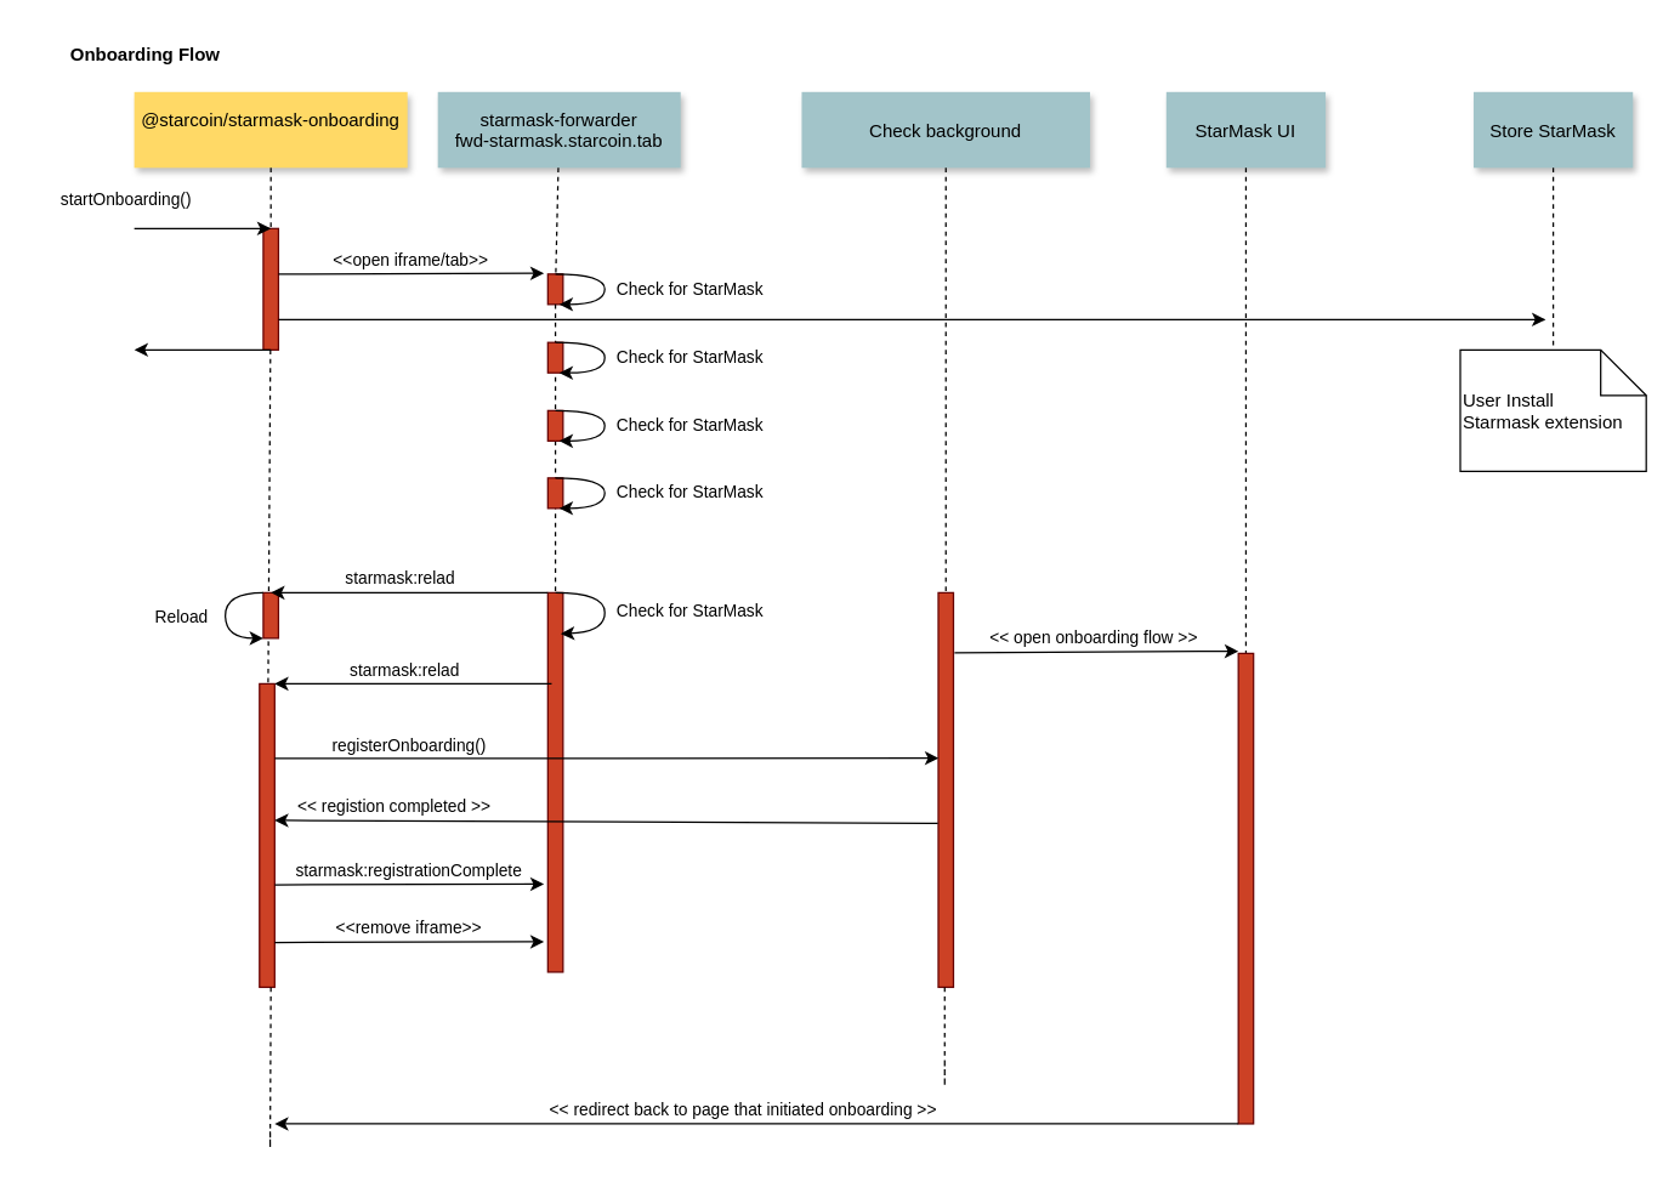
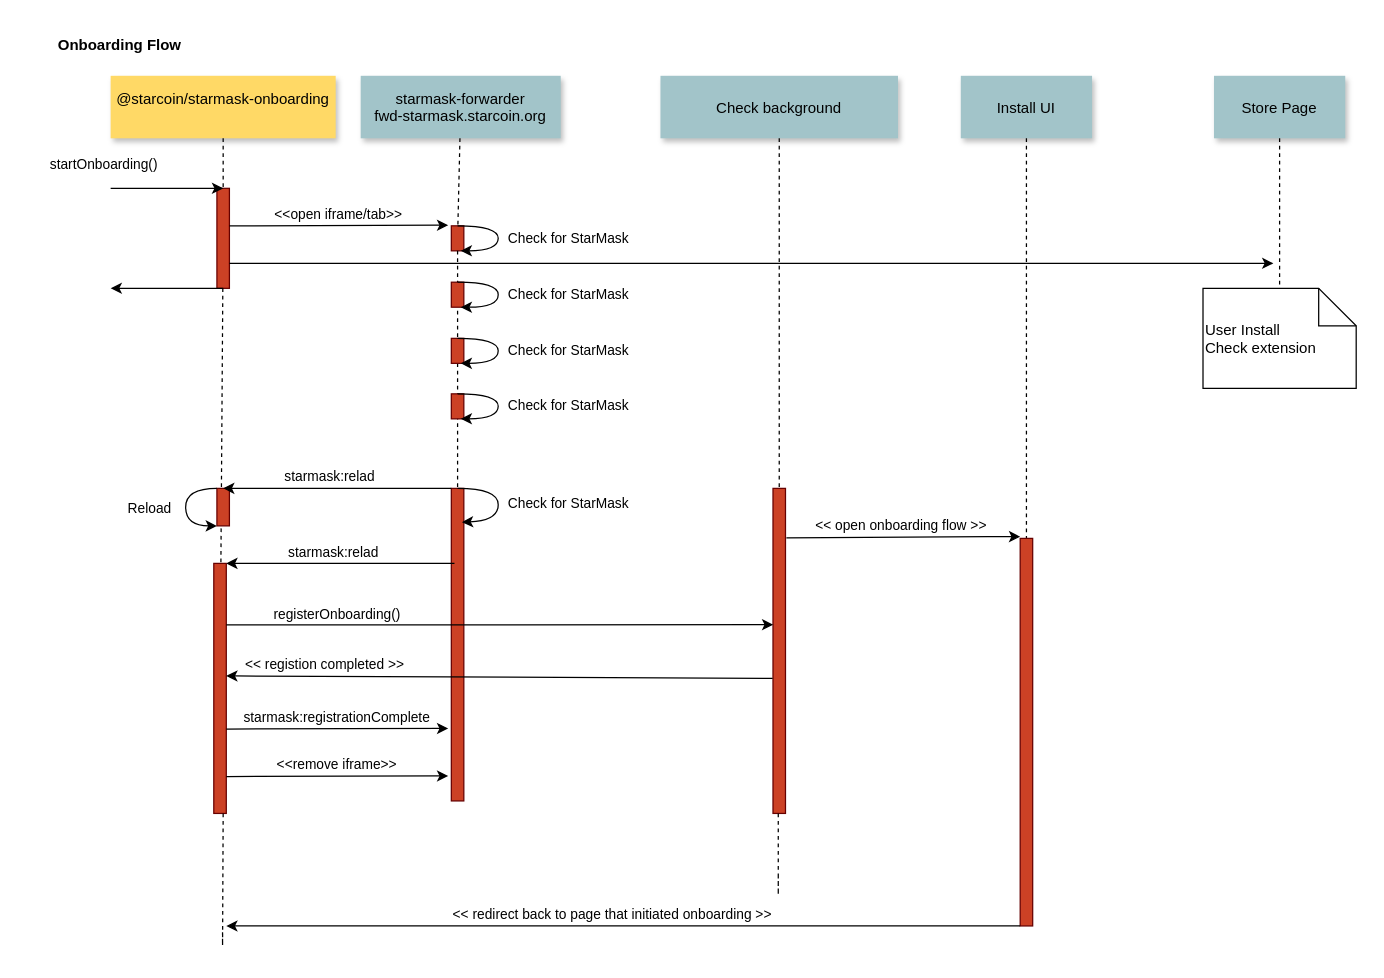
  <mxCell id="0" />
  <mxCell id="1" parent="0" />
  <mxCell id="2" value="" style="fillColor=#CC4125;strokeColor=#660000" parent="1" vertex="1"><mxGeometry x="173" y="150" width="10" height="80" as="geometry" /></mxCell>
  <mxCell id="3" value="startOnboarding()" style="edgeStyle=none;verticalLabelPosition=top;verticalAlign=bottom;labelPosition=left;align=right" parent="1" edge="1"><mxGeometry width="100" height="100" as="geometry"><mxPoint x="88" y="150" as="sourcePoint" /><mxPoint x="178" y="150" as="targetPoint" /><mxPoint x="-5" y="-10" as="offset" /></mxGeometry></mxCell>
  <mxCell id="4" value="@starcoin/starmask-onboarding&#10;" style="shadow=1;fillColor=#ffd966;strokeColor=none;" parent="1" vertex="1"><mxGeometry x="88" y="60" width="180" height="50" as="geometry" /></mxCell>
  <mxCell id="5" value="" style="fillColor=#CC4125;strokeColor=#660000" parent="1" vertex="1"><mxGeometry x="360.5" y="180" width="10" height="20" as="geometry" /></mxCell>
- <mxCell id="6" value="starmask-forwarder&#10;fwd-starmask.starcoin.tab" style="shadow=1;fillColor=#A2C4C9;strokeColor=none" parent="1" vertex="1"><mxGeometry x="288" y="60" width="160" height="50" as="geometry" /></mxCell>
+ <mxCell id="6" value="starmask-forwarder&#10;fwd-starmask.starcoin.org" style="shadow=1;fillColor=#A2C4C9;strokeColor=none" parent="1" vertex="1"><mxGeometry x="288" y="60" width="160" height="50" as="geometry" /></mxCell>
  <mxCell id="7" value="" style="edgeStyle=none;endArrow=none;dashed=1" parent="1" source="6" target="5" edge="1"><mxGeometry x="272.335" y="165" width="100" height="100" as="geometry"><mxPoint x="365.259" y="110" as="sourcePoint" /><mxPoint x="365.576" y="165" as="targetPoint" /></mxGeometry></mxCell>
  <mxCell id="8" value="&lt;&lt;open iframe/tab&gt;&gt;" style="edgeStyle=none;verticalLabelPosition=top;verticalAlign=bottom;exitX=1;exitY=0.375;exitDx=0;exitDy=0;exitPerimeter=0;" parent="1" edge="1" source="2"><mxGeometry x="220" y="92" width="100" height="100" as="geometry"><mxPoint x="228" y="179.5" as="sourcePoint" /><mxPoint x="358" y="179.5" as="targetPoint" /></mxGeometry></mxCell>
  <mxCell id="9" value="" style="fillColor=#CC4125;strokeColor=#660000" parent="1" vertex="1"><mxGeometry x="617.78" y="390" width="10" height="260" as="geometry" /></mxCell>
  <mxCell id="10" value="Check background" style="shadow=1;fillColor=#A2C4C9;strokeColor=none" parent="1" vertex="1"><mxGeometry x="527.78" y="60" width="190" height="50" as="geometry" /></mxCell>
  <mxCell id="11" value="" style="edgeStyle=none;endArrow=none;dashed=1" parent="1" source="10" target="9" edge="1"><mxGeometry x="614.488" y="175.0" width="100" height="100" as="geometry"><mxPoint x="692.653" y="110" as="sourcePoint" /><mxPoint x="692.653" y="260" as="targetPoint" /></mxGeometry></mxCell>
- <mxCell id="12" value="StarMask UI" style="shadow=1;fillColor=#A2C4C9;strokeColor=none" parent="1" vertex="1"><mxGeometry x="768" y="60" width="105" height="50" as="geometry" /></mxCell>
+ <mxCell id="12" value="Install UI" style="shadow=1;fillColor=#A2C4C9;strokeColor=none" parent="1" vertex="1"><mxGeometry x="768" y="60" width="105" height="50" as="geometry" /></mxCell>
  <mxCell id="13" value="" style="edgeStyle=none;endArrow=none;dashed=1" parent="1" source="12" target="14" edge="1"><mxGeometry x="727.335" y="165" width="100" height="100" as="geometry"><mxPoint x="820.259" y="110" as="sourcePoint" /><mxPoint x="820.576" y="165" as="targetPoint" /></mxGeometry></mxCell>
  <mxCell id="14" value="" style="fillColor=#CC4125;strokeColor=#660000" parent="1" vertex="1"><mxGeometry x="815.5" y="430" width="10" height="310" as="geometry" /></mxCell>
- <mxCell id="15" value="Store StarMask" style="shadow=1;fillColor=#A2C4C9;strokeColor=none" parent="1" vertex="1"><mxGeometry x="970.5" y="60" width="105" height="50" as="geometry" /></mxCell>
+ <mxCell id="15" value="Store Page" style="shadow=1;fillColor=#A2C4C9;strokeColor=none" parent="1" vertex="1"><mxGeometry x="970.5" y="60" width="105" height="50" as="geometry" /></mxCell>
  <mxCell id="16" value="" style="edgeStyle=elbowEdgeStyle;elbow=horizontal;endArrow=none;dashed=1" parent="1" source="4" target="2" edge="1"><mxGeometry x="230.0" y="310" width="100" height="100" as="geometry"><mxPoint x="248" y="410" as="sourcePoint" /><mxPoint x="348" y="310" as="targetPoint" /></mxGeometry></mxCell>
- <mxCell id="17" value="User Install&#10;Starmask extension" style="shape=note;align=left" parent="1" vertex="1"><mxGeometry x="961.73" y="230" width="122.53" height="80" as="geometry" /></mxCell>
+ <mxCell id="17" value="User Install&#10;Check extension" style="shape=note;align=left" parent="1" vertex="1"><mxGeometry x="961.73" y="230" width="122.53" height="80" as="geometry" /></mxCell>
  <mxCell id="18" value="" style="fillColor=#CC4125;strokeColor=#660000" parent="1" vertex="1"><mxGeometry x="170.5" y="450" width="10" height="200" as="geometry" /></mxCell>
  <mxCell id="19" value="" style="edgeStyle=none;dashed=1;endArrow=none" parent="1" source="2" target="18" edge="1"><mxGeometry x="50" y="300" width="100" height="100" as="geometry"><mxPoint x="68" y="400" as="sourcePoint" /><mxPoint x="168" y="300" as="targetPoint" /></mxGeometry></mxCell>
  <mxCell id="20" value="" style="edgeStyle=none;endArrow=none;dashed=1" parent="1" source="15" edge="1"><mxGeometry x="956.571" y="205" width="100" height="100" as="geometry"><mxPoint x="1049.736" y="150" as="sourcePoint" /><mxPoint x="1023" y="230" as="targetPoint" /></mxGeometry></mxCell>
  <mxCell id="21" value="" style="edgeStyle=none;endArrow=none;dashed=1" parent="1" source="5" edge="1"><mxGeometry x="376.571" y="339.697" width="100" height="100" as="geometry"><mxPoint x="469.736" y="284.697" as="sourcePoint" /><mxPoint x="365.5" y="464.167" as="targetPoint" /></mxGeometry></mxCell>
  <mxCell id="22" value="Onboarding Flow" style="rounded=1;fontStyle=1;fillColor=#ffffff;strokeColor=none;" parent="1" vertex="1"><mxGeometry x="20.5" y="20" width="150" height="30" as="geometry" /></mxCell>
  <mxCell id="23" value="" style="curved=1;endArrow=classic;html=1;exitX=0.5;exitY=0;exitDx=0;exitDy=0;" edge="1" parent="1" source="5"><mxGeometry width="50" height="50" relative="1" as="geometry"><mxPoint x="498" y="120" as="sourcePoint" /><mxPoint x="368" y="200" as="targetPoint" /><Array as="points"><mxPoint x="398" y="180" /><mxPoint x="398" y="200" /></Array></mxGeometry></mxCell>
  <mxCell id="24" value="&lt;div style=&quot;text-align: right&quot;&gt;Check for StarMask&lt;/div&gt;" style="edgeLabel;html=1;align=center;verticalAlign=middle;resizable=0;points=[];" vertex="1" connectable="0" parent="23"><mxGeometry x="-0.161" y="-4" relative="1" as="geometry"><mxPoint x="59" y="7" as="offset" /></mxGeometry></mxCell>
  <mxCell id="25" value="" style="fillColor=#CC4125;strokeColor=#660000" vertex="1" parent="1"><mxGeometry x="360.5" y="225.09" width="10" height="20" as="geometry" /></mxCell>
  <mxCell id="26" value="" style="curved=1;endArrow=classic;html=1;exitX=0.5;exitY=0;exitDx=0;exitDy=0;" edge="1" parent="1" source="25"><mxGeometry width="50" height="50" relative="1" as="geometry"><mxPoint x="498" y="165.09" as="sourcePoint" /><mxPoint x="368" y="245.09" as="targetPoint" /><Array as="points"><mxPoint x="398" y="225.09" /><mxPoint x="398" y="245.09" /></Array></mxGeometry></mxCell>
  <mxCell id="27" value="&lt;div style=&quot;text-align: right&quot;&gt;Check for StarMask&lt;/div&gt;" style="edgeLabel;html=1;align=center;verticalAlign=middle;resizable=0;points=[];" vertex="1" connectable="0" parent="26"><mxGeometry x="-0.161" y="-4" relative="1" as="geometry"><mxPoint x="59" y="7" as="offset" /></mxGeometry></mxCell>
  <mxCell id="28" value="" style="fillColor=#CC4125;strokeColor=#660000" vertex="1" parent="1"><mxGeometry x="360.5" y="270" width="10" height="20" as="geometry" /></mxCell>
  <mxCell id="29" value="" style="curved=1;endArrow=classic;html=1;exitX=0.5;exitY=0;exitDx=0;exitDy=0;" edge="1" parent="1" source="28"><mxGeometry width="50" height="50" relative="1" as="geometry"><mxPoint x="498" y="210" as="sourcePoint" /><mxPoint x="368" y="290" as="targetPoint" /><Array as="points"><mxPoint x="398" y="270" /><mxPoint x="398" y="290" /></Array></mxGeometry></mxCell>
  <mxCell id="30" value="&lt;div style=&quot;text-align: right&quot;&gt;Check for StarMask&lt;/div&gt;" style="edgeLabel;html=1;align=center;verticalAlign=middle;resizable=0;points=[];" vertex="1" connectable="0" parent="29"><mxGeometry x="-0.161" y="-4" relative="1" as="geometry"><mxPoint x="59" y="7" as="offset" /></mxGeometry></mxCell>
  <mxCell id="31" value="" style="fillColor=#CC4125;strokeColor=#660000" vertex="1" parent="1"><mxGeometry x="360.5" y="314.39" width="10" height="20" as="geometry" /></mxCell>
  <mxCell id="32" value="" style="curved=1;endArrow=classic;html=1;exitX=0.5;exitY=0;exitDx=0;exitDy=0;" edge="1" parent="1" source="31"><mxGeometry width="50" height="50" relative="1" as="geometry"><mxPoint x="498" y="254.39" as="sourcePoint" /><mxPoint x="368" y="334.39" as="targetPoint" /><Array as="points"><mxPoint x="398" y="314.39" /><mxPoint x="398" y="334.39" /></Array></mxGeometry></mxCell>
  <mxCell id="33" value="&lt;div style=&quot;text-align: right&quot;&gt;Check for StarMask&lt;/div&gt;" style="edgeLabel;html=1;align=center;verticalAlign=middle;resizable=0;points=[];" vertex="1" connectable="0" parent="32"><mxGeometry x="-0.161" y="-4" relative="1" as="geometry"><mxPoint x="59" y="7" as="offset" /></mxGeometry></mxCell>
  <mxCell id="34" value="" style="fillColor=#CC4125;strokeColor=#660000" vertex="1" parent="1"><mxGeometry x="360.5" y="390" width="10" height="250" as="geometry" /></mxCell>
  <mxCell id="35" value="" style="curved=1;endArrow=classic;html=1;exitX=0.5;exitY=0;exitDx=0;exitDy=0;entryX=0.85;entryY=0.108;entryDx=0;entryDy=0;entryPerimeter=0;" edge="1" parent="1" source="34" target="34"><mxGeometry width="50" height="50" relative="1" as="geometry"><mxPoint x="498" y="300" as="sourcePoint" /><mxPoint x="368" y="380" as="targetPoint" /><Array as="points"><mxPoint x="398" y="390" /><mxPoint x="398" y="416" /></Array></mxGeometry></mxCell>
  <mxCell id="36" value="&lt;div style=&quot;text-align: right&quot;&gt;Check for StarMask&lt;/div&gt;" style="edgeLabel;html=1;align=center;verticalAlign=middle;resizable=0;points=[];" vertex="1" connectable="0" parent="35"><mxGeometry x="-0.161" y="-4" relative="1" as="geometry"><mxPoint x="59" y="7" as="offset" /></mxGeometry></mxCell>
  <mxCell id="37" value="" style="endArrow=classic;html=1;exitX=1;exitY=0.75;exitDx=0;exitDy=0;" edge="1" parent="1" source="2"><mxGeometry width="50" height="50" relative="1" as="geometry"><mxPoint x="518" y="430" as="sourcePoint" /><mxPoint x="1018" y="210" as="targetPoint" /></mxGeometry></mxCell>
  <mxCell id="38" value="" style="endArrow=classic;html=1;" edge="1" parent="1"><mxGeometry width="50" height="50" relative="1" as="geometry"><mxPoint x="178" y="230" as="sourcePoint" /><mxPoint x="88" y="230" as="targetPoint" /></mxGeometry></mxCell>
  <mxCell id="39" value="" style="endArrow=classic;html=1;entryX=-0.15;entryY=0.072;entryDx=0;entryDy=0;entryPerimeter=0;exitX=0.922;exitY=0.35;exitDx=0;exitDy=0;exitPerimeter=0;" edge="1" parent="1"><mxGeometry width="50" height="50" relative="1" as="geometry"><mxPoint x="628.5" y="429.51" as="sourcePoint" /><mxPoint x="815.5" y="428.67" as="targetPoint" /><Array as="points"><mxPoint x="799.5" y="428.51" /></Array></mxGeometry></mxCell>
  <mxCell id="40" value="&amp;lt;&amp;lt; open onboarding flow &amp;gt;&amp;gt;" style="edgeLabel;html=1;align=center;verticalAlign=middle;resizable=0;points=[];" vertex="1" connectable="0" parent="39"><mxGeometry x="-0.059" y="2" relative="1" as="geometry"><mxPoint x="3" y="-7" as="offset" /></mxGeometry></mxCell>
  <mxCell id="41" value="" style="edgeStyle=none;dashed=1;endArrow=none" edge="1" parent="1"><mxGeometry x="49.5" y="670" width="100" height="100" as="geometry"><mxPoint x="178" y="650" as="sourcePoint" /><mxPoint x="177.5" y="745" as="targetPoint" /><Array as="points"><mxPoint x="177.5" y="760" /></Array></mxGeometry></mxCell>
  <mxCell id="42" value="" style="fillColor=#CC4125;strokeColor=#660000" vertex="1" parent="1"><mxGeometry x="173" y="390" width="10" height="30" as="geometry" /></mxCell>
  <mxCell id="43" value="" style="endArrow=classic;html=1;" edge="1" parent="1"><mxGeometry width="50" height="50" relative="1" as="geometry"><mxPoint x="360.5" y="390" as="sourcePoint" /><mxPoint x="178" y="390" as="targetPoint" /></mxGeometry></mxCell>
  <mxCell id="44" value="starmask:relad&lt;br&gt;" style="edgeLabel;html=1;align=center;verticalAlign=middle;resizable=0;points=[];" vertex="1" connectable="0" parent="43"><mxGeometry x="0.08" relative="1" as="geometry"><mxPoint x="1" y="-10" as="offset" /></mxGeometry></mxCell>
  <mxCell id="45" value="" style="curved=1;endArrow=classic;html=1;entryX=0;entryY=1;entryDx=0;entryDy=0;" edge="1" parent="1" target="42"><mxGeometry width="50" height="50" relative="1" as="geometry"><mxPoint x="173" y="390" as="sourcePoint" /><mxPoint x="140.5" y="415" as="targetPoint" /><Array as="points"><mxPoint x="148" y="390" /><mxPoint x="148" y="420" /></Array></mxGeometry></mxCell>
  <mxCell id="46" value="&lt;div style=&quot;text-align: right&quot;&gt;Reload&lt;/div&gt;" style="edgeLabel;html=1;align=center;verticalAlign=middle;resizable=0;points=[];" vertex="1" connectable="0" parent="45"><mxGeometry x="-0.161" y="-4" relative="1" as="geometry"><mxPoint x="-26" y="6" as="offset" /></mxGeometry></mxCell>
  <mxCell id="47" value="" style="endArrow=classic;html=1;" edge="1" parent="1"><mxGeometry width="50" height="50" relative="1" as="geometry"><mxPoint x="363" y="450" as="sourcePoint" /><mxPoint x="180.5" y="450" as="targetPoint" /></mxGeometry></mxCell>
  <mxCell id="48" value="starmask:relad&lt;br&gt;" style="edgeLabel;html=1;align=center;verticalAlign=middle;resizable=0;points=[];" vertex="1" connectable="0" parent="47"><mxGeometry x="0.08" relative="1" as="geometry"><mxPoint x="1" y="-10" as="offset" /></mxGeometry></mxCell>
  <mxCell id="49" value="" style="endArrow=classic;html=1;exitX=1;exitY=0.75;exitDx=0;exitDy=0;" edge="1" parent="1"><mxGeometry width="50" height="50" relative="1" as="geometry"><mxPoint x="180.5" y="499.19" as="sourcePoint" /><mxPoint x="618" y="499" as="targetPoint" /></mxGeometry></mxCell>
  <mxCell id="50" value="registerOnboarding()" style="edgeLabel;html=1;align=center;verticalAlign=middle;resizable=0;points=[];" vertex="1" connectable="0" parent="49"><mxGeometry x="-0.669" y="-2" relative="1" as="geometry"><mxPoint x="16" y="-11" as="offset" /></mxGeometry></mxCell>
  <mxCell id="51" value="" style="endArrow=classic;html=1;exitX=-0.278;exitY=0.969;exitDx=0;exitDy=0;exitPerimeter=0;" edge="1" parent="1"><mxGeometry width="50" height="50" relative="1" as="geometry"><mxPoint x="617.5" y="541.94" as="sourcePoint" /><mxPoint x="180.5" y="540" as="targetPoint" /></mxGeometry></mxCell>
  <mxCell id="52" value="&amp;lt;&amp;lt; registion completed &amp;gt;&amp;gt;" style="edgeLabel;html=1;align=center;verticalAlign=middle;resizable=0;points=[];" vertex="1" connectable="0" parent="51"><mxGeometry x="0.08" relative="1" as="geometry"><mxPoint x="-123" y="-10" as="offset" /></mxGeometry></mxCell>
  <mxCell id="53" value="starmask:registrationComplete" style="edgeStyle=none;verticalLabelPosition=top;verticalAlign=bottom;exitX=1;exitY=0.375;exitDx=0;exitDy=0;exitPerimeter=0;" edge="1" parent="1"><mxGeometry x="217.5" y="494.5" width="100" height="100" as="geometry"><mxPoint x="180.5" y="582.5" as="sourcePoint" /><mxPoint x="358" y="582" as="targetPoint" /></mxGeometry></mxCell>
  <mxCell id="54" value="&lt;&lt;remove iframe&gt;&gt;" style="edgeStyle=none;verticalLabelPosition=top;verticalAlign=bottom;exitX=1;exitY=0.375;exitDx=0;exitDy=0;exitPerimeter=0;" edge="1" parent="1"><mxGeometry x="217.5" y="532.5" width="100" height="100" as="geometry"><mxPoint x="180.5" y="620.5" as="sourcePoint" /><mxPoint x="358" y="620" as="targetPoint" /></mxGeometry></mxCell>
  <mxCell id="55" value="" style="edgeStyle=none;dashed=1;endArrow=none" edge="1" parent="1"><mxGeometry x="494.28" y="660" width="100" height="100" as="geometry"><mxPoint x="622" y="650" as="sourcePoint" /><mxPoint x="622" y="700" as="targetPoint" /><Array as="points"><mxPoint x="622" y="720" /></Array></mxGeometry></mxCell>
  <mxCell id="56" value="" style="endArrow=classic;html=1;exitX=0;exitY=1;exitDx=0;exitDy=0;" edge="1" parent="1" source="14"><mxGeometry width="50" height="50" relative="1" as="geometry"><mxPoint x="617.5" y="741.94" as="sourcePoint" /><mxPoint x="180.5" y="740" as="targetPoint" /></mxGeometry></mxCell>
  <mxCell id="57" value="&amp;lt;&amp;lt; redirect back to page that initiated onboarding &amp;gt;&amp;gt;" style="edgeLabel;html=1;align=center;verticalAlign=middle;resizable=0;points=[];" vertex="1" connectable="0" parent="56"><mxGeometry x="0.08" relative="1" as="geometry"><mxPoint x="16" y="-10" as="offset" /></mxGeometry></mxCell>
